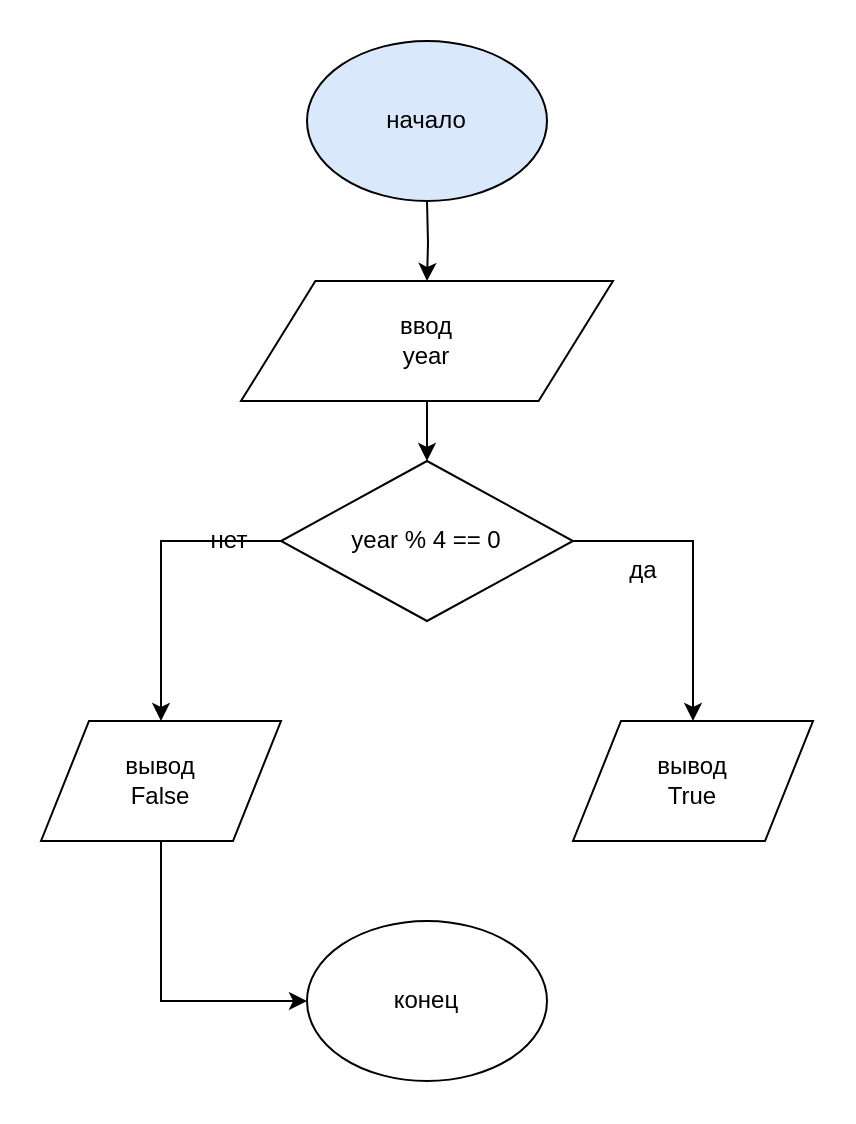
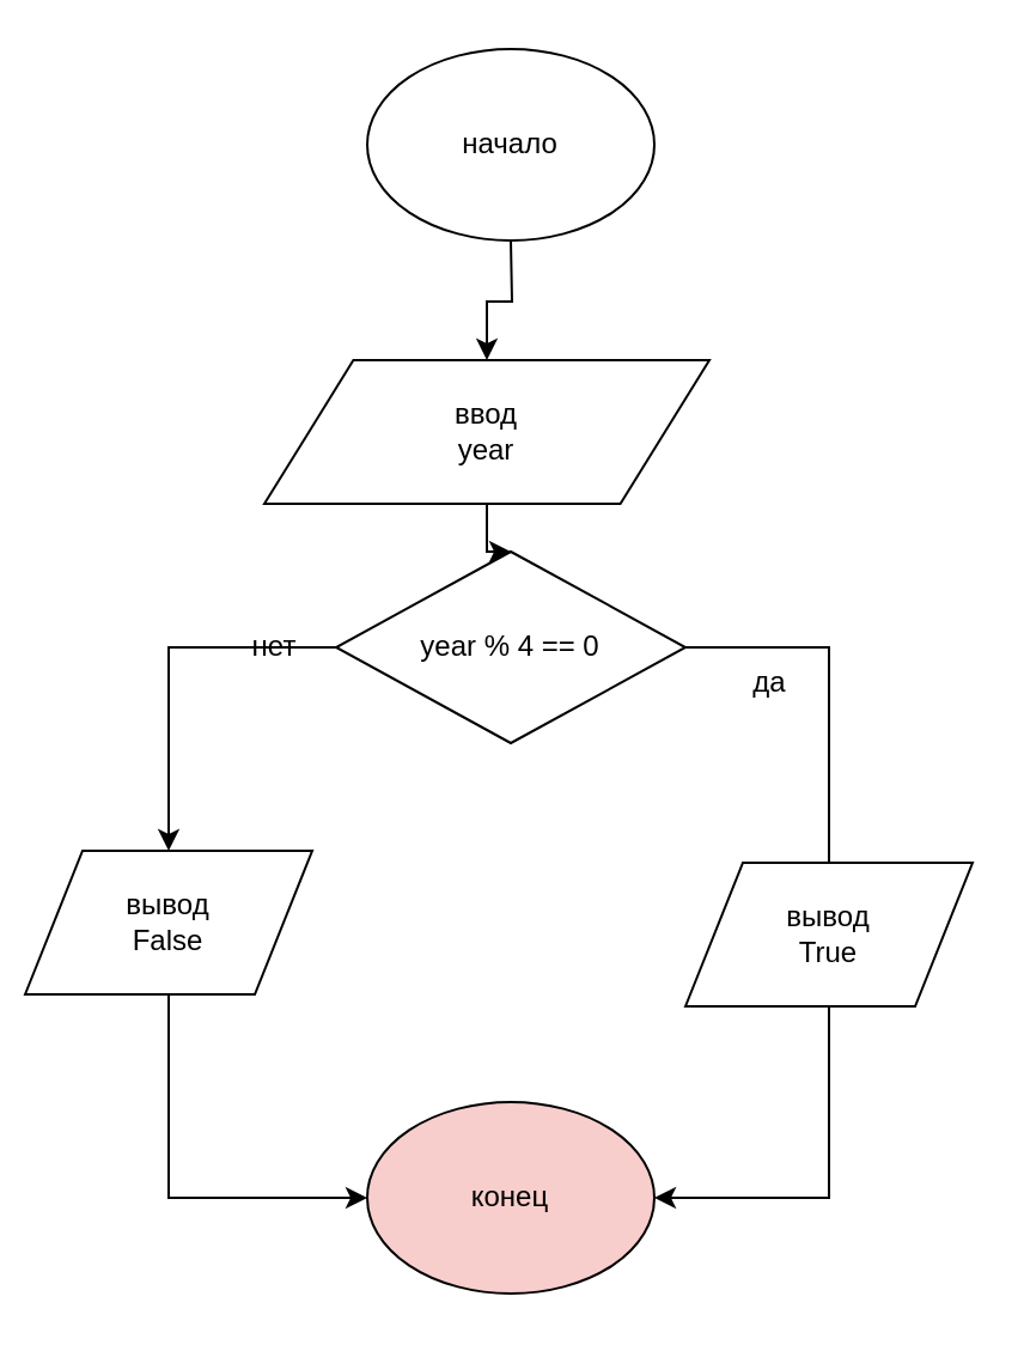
  <mxCell id="0" />
  <mxCell id="1" parent="0" />
- <mxCell id="2" value="начало" style="ellipse;whiteSpace=wrap;html=1;fillColor=#dae8fc;" vertex="1" parent="1"><mxGeometry x="153" y="20" width="120" height="80" as="geometry" /></mxCell>
+ <mxCell id="2" value="начало" style="ellipse;whiteSpace=wrap;html=1;" vertex="1" parent="1"><mxGeometry x="153" y="20" width="120" height="80" as="geometry" /></mxCell>
  <mxCell id="3" value="" style="edgeStyle=orthogonalEdgeStyle;rounded=0;orthogonalLoop=1;jettySize=auto;html=1;" edge="1" parent="1" target="5"><mxGeometry relative="1" as="geometry"><mxPoint x="213" y="100" as="sourcePoint" /></mxGeometry></mxCell>
  <mxCell id="4" value="" style="edgeStyle=orthogonalEdgeStyle;rounded=0;orthogonalLoop=1;jettySize=auto;html=1;" edge="1" parent="1" source="5" target="8"><mxGeometry relative="1" as="geometry" /></mxCell>
- <mxCell id="5" value="ввод&lt;br&gt;year" style="shape=parallelogram;perimeter=parallelogramPerimeter;whiteSpace=wrap;html=1;" vertex="1" parent="1"><mxGeometry x="120" y="140" width="186" height="60" as="geometry" /></mxCell>
+ <mxCell id="5" value="ввод&lt;br&gt;year" style="shape=parallelogram;perimeter=parallelogramPerimeter;whiteSpace=wrap;html=1;" vertex="1" parent="1"><mxGeometry x="110" y="150" width="186" height="60" as="geometry" /></mxCell>
  <mxCell id="6" style="edgeStyle=orthogonalEdgeStyle;rounded=0;orthogonalLoop=1;jettySize=auto;html=1;exitX=0;exitY=0.5;exitDx=0;exitDy=0;" edge="1" parent="1" source="8" target="10"><mxGeometry relative="1" as="geometry" /></mxCell>
- <mxCell id="7" style="edgeStyle=orthogonalEdgeStyle;rounded=0;orthogonalLoop=1;jettySize=auto;html=1;exitX=1;exitY=0.5;exitDx=0;exitDy=0;" edge="1" parent="1" source="8" target="12"><mxGeometry relative="1" as="geometry" /></mxCell>
+ <mxCell id="7" style="edgeStyle=orthogonalEdgeStyle;rounded=0;orthogonalLoop=1;jettySize=auto;html=1;exitX=1;exitY=0.5;exitDx=0;exitDy=0;endArrow=none;" edge="1" parent="1" source="8" target="12"><mxGeometry relative="1" as="geometry" /></mxCell>
  <mxCell id="8" value="year % 4 == 0" style="rhombus;whiteSpace=wrap;html=1;" vertex="1" parent="1"><mxGeometry x="140" y="230" width="146" height="80" as="geometry" /></mxCell>
  <mxCell id="9" style="edgeStyle=orthogonalEdgeStyle;rounded=0;orthogonalLoop=1;jettySize=auto;html=1;exitX=0.5;exitY=1;exitDx=0;exitDy=0;entryX=0;entryY=0.5;entryDx=0;entryDy=0;" edge="1" parent="1" source="10" target="15"><mxGeometry relative="1" as="geometry" /></mxCell>
- <mxCell id="10" value="вывод&lt;br&gt;False" style="shape=parallelogram;perimeter=parallelogramPerimeter;whiteSpace=wrap;html=1;" vertex="1" parent="1"><mxGeometry x="20" y="360" width="120" height="60" as="geometry" /></mxCell>
+ <mxCell id="10" value="вывод&lt;br&gt;False" style="shape=parallelogram;perimeter=parallelogramPerimeter;whiteSpace=wrap;html=1;" vertex="1" parent="1"><mxGeometry x="10" y="355" width="120" height="60" as="geometry" /></mxCell>
+ <mxCell id="11" style="edgeStyle=orthogonalEdgeStyle;rounded=0;orthogonalLoop=1;jettySize=auto;html=1;exitX=0.5;exitY=1;exitDx=0;exitDy=0;entryX=1;entryY=0.5;entryDx=0;entryDy=0;" edge="1" parent="1" source="12" target="15"><mxGeometry relative="1" as="geometry" /></mxCell>
  <mxCell id="12" value="вывод&lt;br&gt;True" style="shape=parallelogram;perimeter=parallelogramPerimeter;whiteSpace=wrap;html=1;" vertex="1" parent="1"><mxGeometry x="286" y="360" width="120" height="60" as="geometry" /></mxCell>
  <mxCell id="13" value="нет" style="text;html=1;align=center;verticalAlign=middle;resizable=0;points=[];autosize=1;" vertex="1" parent="1"><mxGeometry x="99" y="260" width="30" height="20" as="geometry" /></mxCell>
  <mxCell id="14" value="да" style="text;html=1;align=center;verticalAlign=middle;resizable=0;points=[];autosize=1;" vertex="1" parent="1"><mxGeometry x="306" y="275" width="30" height="20" as="geometry" /></mxCell>
- <mxCell id="15" value="конец" style="ellipse;whiteSpace=wrap;html=1;" vertex="1" parent="1"><mxGeometry x="153" y="460" width="120" height="80" as="geometry" /></mxCell>
+ <mxCell id="15" value="конец" style="ellipse;whiteSpace=wrap;html=1;fillColor=#f8cecc;" vertex="1" parent="1"><mxGeometry x="153" y="460" width="120" height="80" as="geometry" /></mxCell>
